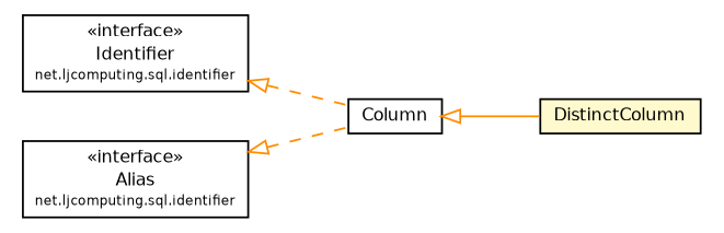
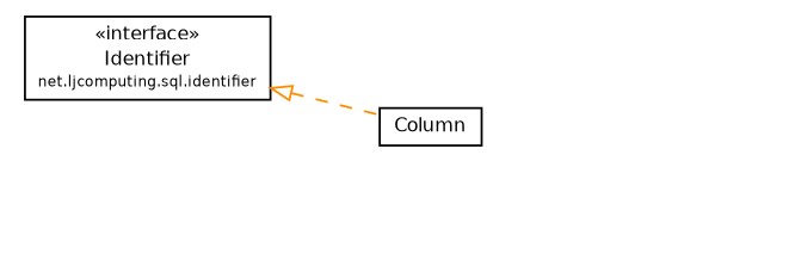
  digraph {
    nodesep=0.25
    rankdir=LR
    ranksep=0.5
    node [fontcolor=black fontname=Helvetica fontsize=9.0 shape=plaintext]
    edge [arrowtail=empty color=darkorange dir=back fontname=Helvetica fontsize=10 headport=p labelfontname=Helvetica labelfontsize=10 style=dashed tailport=p]
    n1 [label=<<table title="net.ljcomputing.sql.identifier.Identifier" border="0" cellborder="1" cellspacing="0" cellpadding="2" port="p" href="../Identifier.html"> 		<tr><td><table border="0" cellspacing="0" cellpadding="1"> <tr><td align="center" balign="center"> &#171;interface&#187; </td></tr> <tr><td align="center" balign="center"> Identifier </td></tr> <tr><td align="center" balign="center"><font point-size="7.0"> net.ljcomputing.sql.identifier </font></td></tr> 		</table></td></tr> 		</table>>]
    n2 [label=<<table title="net.ljcomputing.sql.identifier.column.Column" border="0" cellborder="1" cellspacing="0" cellpadding="2" port="p" href="./Column.html"> 		<tr><td><table border="0" cellspacing="0" cellpadding="1"> <tr><td align="center" balign="center"> Column </td></tr> 		</table></td></tr> 		</table>>]
-   n3 [label=<<table title="net.ljcomputing.sql.identifier.column.DistinctColumn" border="0" cellborder="1" cellspacing="0" cellpadding="2" port="p" bgcolor="lemonChiffon" href="./DistinctColumn.html"> 		<tr><td><table border="0" cellspacing="0" cellpadding="1"> <tr><td align="center" balign="center"> DistinctColumn </td></tr> 		</table></td></tr> 		</table>>]
-   n4 [label=<<table title="net.ljcomputing.sql.identifier.Alias" border="0" cellborder="1" cellspacing="0" cellpadding="2" port="p" href="../Alias.html"> 		<tr><td><table border="0" cellspacing="0" cellpadding="1"> <tr><td align="center" balign="center"> &#171;interface&#187; </td></tr> <tr><td align="center" balign="center"> Alias </td></tr> <tr><td align="center" balign="center"><font point-size="7.0"> net.ljcomputing.sql.identifier </font></td></tr> 		</table></td></tr> 		</table>>]
    n1 -> n2
-   n2 -> n3 [style=""]
-   n4 -> n2
  }
